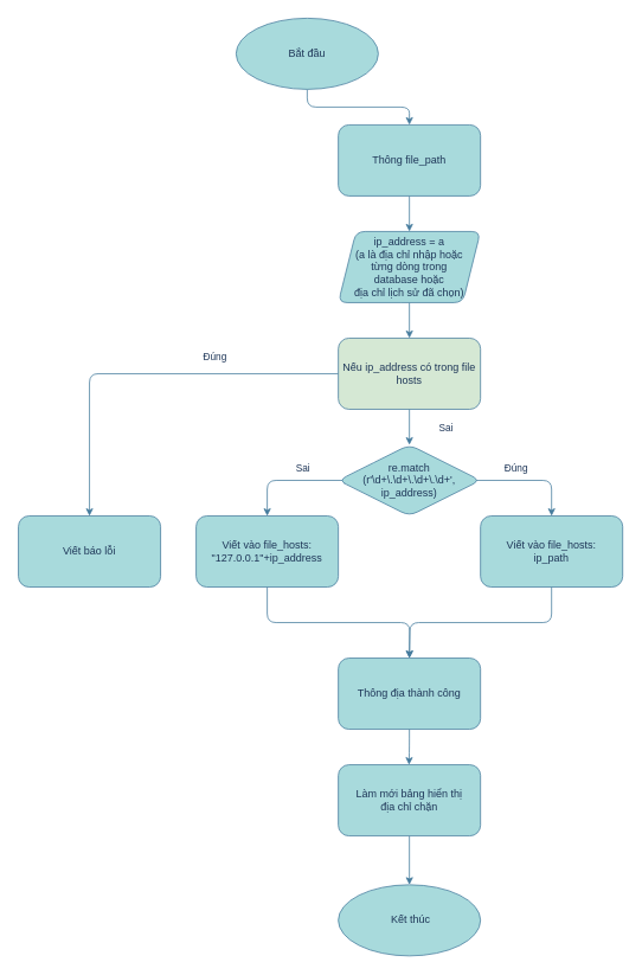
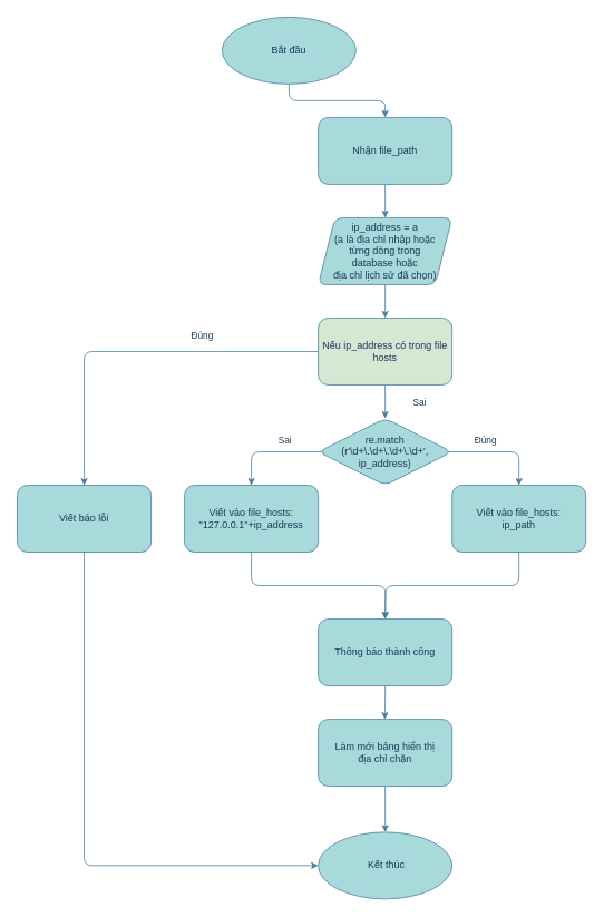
  <mxCell id="0" />
  <mxCell id="1" parent="0" />
  <mxCell id="2" style="edgeStyle=orthogonalEdgeStyle;rounded=1;orthogonalLoop=1;jettySize=auto;html=1;exitX=0.5;exitY=1;exitDx=0;exitDy=0;entryX=0.5;entryY=0;entryDx=0;entryDy=0;labelBackgroundColor=none;strokeColor=#457B9D;fontColor=default;" edge="1" parent="1" source="3" target="28"><mxGeometry relative="1" as="geometry" /></mxCell>
  <mxCell id="3" value="Bắt đầu" style="ellipse;whiteSpace=wrap;html=1;labelBackgroundColor=none;fillColor=#A8DADC;strokeColor=#457B9D;fontColor=#1D3557;rounded=1;" vertex="1" parent="1"><mxGeometry x="265" y="20" width="160" height="80" as="geometry" /></mxCell>
  <mxCell id="4" style="edgeStyle=orthogonalEdgeStyle;rounded=1;orthogonalLoop=1;jettySize=auto;html=1;exitX=0.5;exitY=1;exitDx=0;exitDy=0;entryX=0.5;entryY=0;entryDx=0;entryDy=0;labelBackgroundColor=none;strokeColor=#457B9D;fontColor=default;" edge="1" parent="1" source="5" target="19"><mxGeometry relative="1" as="geometry" /></mxCell>
  <mxCell id="5" value="&lt;font style=&quot;font-size: 12px;&quot;&gt;ip_address = a&lt;br&gt;(a là địa chỉ nhập hoặc&lt;br&gt;từng dòng trong database&amp;nbsp;hoặc &lt;br&gt;địa chỉ lịch sử đã chọn)&lt;/font&gt;" style="shape=parallelogram;perimeter=parallelogramPerimeter;whiteSpace=wrap;html=1;fixedSize=1;labelBackgroundColor=none;fillColor=#A8DADC;strokeColor=#457B9D;fontColor=#1D3557;rounded=1;" vertex="1" parent="1"><mxGeometry x="380" y="260" width="160" height="80" as="geometry" /></mxCell>
  <mxCell id="6" style="edgeStyle=orthogonalEdgeStyle;rounded=1;orthogonalLoop=1;jettySize=auto;html=1;exitX=0.875;exitY=0.5;exitDx=0;exitDy=0;entryX=0.5;entryY=0;entryDx=0;entryDy=0;labelBackgroundColor=none;strokeColor=#457B9D;fontColor=default;exitPerimeter=0;" edge="1" parent="1" source="10" target="12"><mxGeometry relative="1" as="geometry"><Array as="points"><mxPoint x="300" y="540" /></Array></mxGeometry></mxCell>
  <mxCell id="7" value="Sai" style="edgeLabel;html=1;align=center;verticalAlign=middle;resizable=0;points=[];labelBackgroundColor=none;fontColor=#1D3557;rounded=1;" vertex="1" connectable="0" parent="6"><mxGeometry x="-0.35" y="-1" relative="1" as="geometry"><mxPoint x="-96" y="-14" as="offset" /></mxGeometry></mxCell>
  <mxCell id="8" style="edgeStyle=orthogonalEdgeStyle;rounded=1;orthogonalLoop=1;jettySize=auto;html=1;exitX=0.045;exitY=0.553;exitDx=0;exitDy=0;labelBackgroundColor=none;strokeColor=#457B9D;fontColor=default;exitPerimeter=0;" edge="1" parent="1" source="10" target="14"><mxGeometry relative="1" as="geometry"><Array as="points"><mxPoint x="387" y="540" /><mxPoint x="620" y="540" /></Array></mxGeometry></mxCell>
  <mxCell id="9" value="Đúng" style="edgeLabel;html=1;align=center;verticalAlign=middle;resizable=0;points=[];labelBackgroundColor=none;fontColor=#1D3557;rounded=1;" vertex="1" connectable="0" parent="8"><mxGeometry x="-0.283" y="-1" relative="1" as="geometry"><mxPoint x="98" y="-16" as="offset" /></mxGeometry></mxCell>
  <mxCell id="10" value="re.match&lt;br&gt;(r'\d+\.\d+\.\d+\.\d+',&lt;br&gt;ip_address)" style="rhombus;whiteSpace=wrap;html=1;labelBackgroundColor=none;fillColor=#A8DADC;strokeColor=#457B9D;fontColor=#1D3557;rounded=1;" vertex="1" parent="1"><mxGeometry x="380" y="500" width="160" height="80" as="geometry" /></mxCell>
  <mxCell id="11" style="edgeStyle=orthogonalEdgeStyle;rounded=1;orthogonalLoop=1;jettySize=auto;html=1;exitX=0.5;exitY=1;exitDx=0;exitDy=0;labelBackgroundColor=none;strokeColor=#457B9D;fontColor=default;" edge="1" parent="1" source="12"><mxGeometry relative="1" as="geometry"><mxPoint x="460" y="740" as="targetPoint" /></mxGeometry></mxCell>
  <mxCell id="12" value="Viết vào file_hosts:&lt;br&gt;&quot;127.0.0.1&quot;+ip_address" style="rounded=1;whiteSpace=wrap;html=1;labelBackgroundColor=none;fillColor=#A8DADC;strokeColor=#457B9D;fontColor=#1D3557;" vertex="1" parent="1"><mxGeometry x="220" y="580" width="160" height="80" as="geometry" /></mxCell>
  <mxCell id="13" style="edgeStyle=orthogonalEdgeStyle;rounded=1;orthogonalLoop=1;jettySize=auto;html=1;exitX=0.5;exitY=1;exitDx=0;exitDy=0;entryX=0.5;entryY=0;entryDx=0;entryDy=0;labelBackgroundColor=none;strokeColor=#457B9D;fontColor=default;" edge="1" parent="1" source="14"><mxGeometry relative="1" as="geometry"><mxPoint x="460" y="740" as="targetPoint" /></mxGeometry></mxCell>
  <mxCell id="14" value="Viết vào file_hosts:&lt;br&gt;ip_path" style="rounded=1;whiteSpace=wrap;html=1;labelBackgroundColor=none;fillColor=#A8DADC;strokeColor=#457B9D;fontColor=#1D3557;" vertex="1" parent="1"><mxGeometry x="540" y="580" width="160" height="80" as="geometry" /></mxCell>
  <mxCell id="15" style="edgeStyle=orthogonalEdgeStyle;rounded=1;orthogonalLoop=1;jettySize=auto;html=1;exitX=0.5;exitY=1;exitDx=0;exitDy=0;entryX=0.5;entryY=0;entryDx=0;entryDy=0;labelBackgroundColor=none;strokeColor=#457B9D;fontColor=default;" edge="1" parent="1" source="19" target="10"><mxGeometry relative="1" as="geometry" /></mxCell>
  <mxCell id="16" value="Sai" style="edgeLabel;html=1;align=center;verticalAlign=middle;resizable=0;points=[];labelBackgroundColor=none;fontColor=#1D3557;rounded=1;" vertex="1" connectable="0" parent="15"><mxGeometry x="-0.197" y="1" relative="1" as="geometry"><mxPoint x="39" y="4" as="offset" /></mxGeometry></mxCell>
  <mxCell id="17" style="edgeStyle=orthogonalEdgeStyle;rounded=1;orthogonalLoop=1;jettySize=auto;html=1;exitX=0;exitY=0.5;exitDx=0;exitDy=0;entryX=0.5;entryY=0;entryDx=0;entryDy=0;labelBackgroundColor=none;strokeColor=#457B9D;fontColor=default;" edge="1" parent="1" source="19" target="26"><mxGeometry relative="1" as="geometry" /></mxCell>
  <mxCell id="18" value="Đúng" style="edgeLabel;html=1;align=center;verticalAlign=middle;resizable=0;points=[];labelBackgroundColor=none;fontColor=#1D3557;rounded=1;" vertex="1" connectable="0" parent="17"><mxGeometry x="-0.45" y="-1" relative="1" as="geometry"><mxPoint x="-19" y="-19" as="offset" /></mxGeometry></mxCell>
  <mxCell id="19" value="Nếu ip_address có trong file hosts" style="rounded=1;whiteSpace=wrap;html=1;labelBackgroundColor=none;fillColor=#d5e8d4;strokeColor=#457B9D;fontColor=#1D3557;" vertex="1" parent="1"><mxGeometry x="380" y="380" width="160" height="80" as="geometry" /></mxCell>
  <mxCell id="20" style="edgeStyle=orthogonalEdgeStyle;rounded=1;orthogonalLoop=1;jettySize=auto;html=1;exitX=0.5;exitY=1;exitDx=0;exitDy=0;labelBackgroundColor=none;strokeColor=#457B9D;fontColor=default;" edge="1" parent="1" source="21"><mxGeometry relative="1" as="geometry"><mxPoint x="459.579" y="860" as="targetPoint" /></mxGeometry></mxCell>
- <mxCell id="21" value="Thông địa thành công" style="rounded=1;whiteSpace=wrap;html=1;labelBackgroundColor=none;fillColor=#A8DADC;strokeColor=#457B9D;fontColor=#1D3557;" vertex="1" parent="1"><mxGeometry x="380" y="740" width="160" height="80" as="geometry" /></mxCell>
+ <mxCell id="21" value="Thông báo thành công" style="rounded=1;whiteSpace=wrap;html=1;labelBackgroundColor=none;fillColor=#A8DADC;strokeColor=#457B9D;fontColor=#1D3557;" vertex="1" parent="1"><mxGeometry x="380" y="740" width="160" height="80" as="geometry" /></mxCell>
  <mxCell id="22" style="edgeStyle=orthogonalEdgeStyle;rounded=1;orthogonalLoop=1;jettySize=auto;html=1;exitX=0.5;exitY=1;exitDx=0;exitDy=0;entryX=0.5;entryY=0;entryDx=0;entryDy=0;labelBackgroundColor=none;strokeColor=#457B9D;fontColor=default;" edge="1" parent="1" source="23" target="24"><mxGeometry relative="1" as="geometry" /></mxCell>
  <mxCell id="23" value="Làm mới bảng hiển thị &lt;br&gt;địa chỉ chặn" style="rounded=1;whiteSpace=wrap;html=1;labelBackgroundColor=none;fillColor=#A8DADC;strokeColor=#457B9D;fontColor=#1D3557;" vertex="1" parent="1"><mxGeometry x="380" y="860" width="160" height="80" as="geometry" /></mxCell>
  <mxCell id="24" value="&amp;nbsp;Kết thúc" style="ellipse;whiteSpace=wrap;html=1;labelBackgroundColor=none;fillColor=#A8DADC;strokeColor=#457B9D;fontColor=#1D3557;rounded=1;" vertex="1" parent="1"><mxGeometry x="380" y="995" width="160" height="80" as="geometry" /></mxCell>
+ <mxCell id="25" style="edgeStyle=orthogonalEdgeStyle;rounded=1;orthogonalLoop=1;jettySize=auto;html=1;exitX=0.5;exitY=1;exitDx=0;exitDy=0;entryX=0;entryY=0.5;entryDx=0;entryDy=0;labelBackgroundColor=none;strokeColor=#457B9D;fontColor=default;" edge="1" parent="1" source="26" target="24"><mxGeometry relative="1" as="geometry" /></mxCell>
  <mxCell id="26" value="Viết báo lỗi" style="rounded=1;whiteSpace=wrap;html=1;labelBackgroundColor=none;fillColor=#A8DADC;strokeColor=#457B9D;fontColor=#1D3557;" vertex="1" parent="1"><mxGeometry x="20" y="580" width="160" height="80" as="geometry" /></mxCell>
  <mxCell id="27" style="edgeStyle=orthogonalEdgeStyle;rounded=1;orthogonalLoop=1;jettySize=auto;html=1;exitX=0.5;exitY=1;exitDx=0;exitDy=0;strokeColor=#457B9D;fontColor=#1D3557;fillColor=#A8DADC;" edge="1" parent="1" source="28" target="5"><mxGeometry relative="1" as="geometry" /></mxCell>
- <mxCell id="28" value="Thông file_path" style="rounded=1;whiteSpace=wrap;html=1;labelBackgroundColor=none;fillColor=#A8DADC;strokeColor=#457B9D;fontColor=#1D3557;" vertex="1" parent="1"><mxGeometry x="380" y="140" width="160" height="80" as="geometry" /></mxCell>
+ <mxCell id="28" value="Nhận file_path" style="rounded=1;whiteSpace=wrap;html=1;labelBackgroundColor=none;fillColor=#A8DADC;strokeColor=#457B9D;fontColor=#1D3557;" vertex="1" parent="1"><mxGeometry x="380" y="140" width="160" height="80" as="geometry" /></mxCell>
